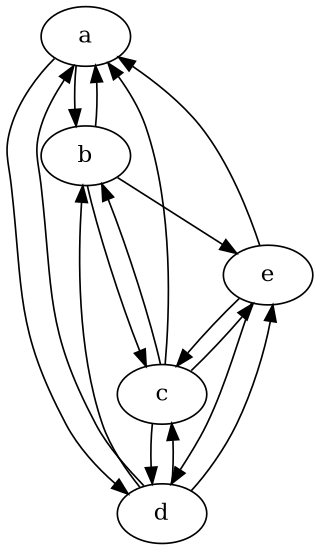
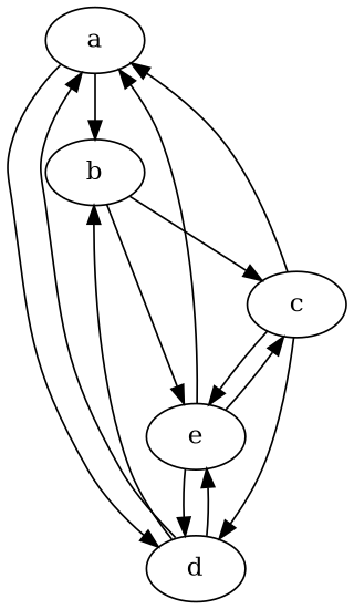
  strict digraph {
    edge [weight=375]
    a
    b
    d
    c
    e
    a -> b [weight=325]
    a -> d [weight=150]
-   b -> a
    b -> c [weight=315]
    b -> e [weight=225]
    d -> a [weight=125]
    d -> b
-   d -> c [weight=650]
    d -> e [weight=305]
    c -> a [weight=300]
-   c -> b [weight=350]
    c -> d [weight=600]
    c -> e [weight=360]
    e -> a [weight=100]
    e -> d [weight=400]
    e -> c [weight=400]
  }
